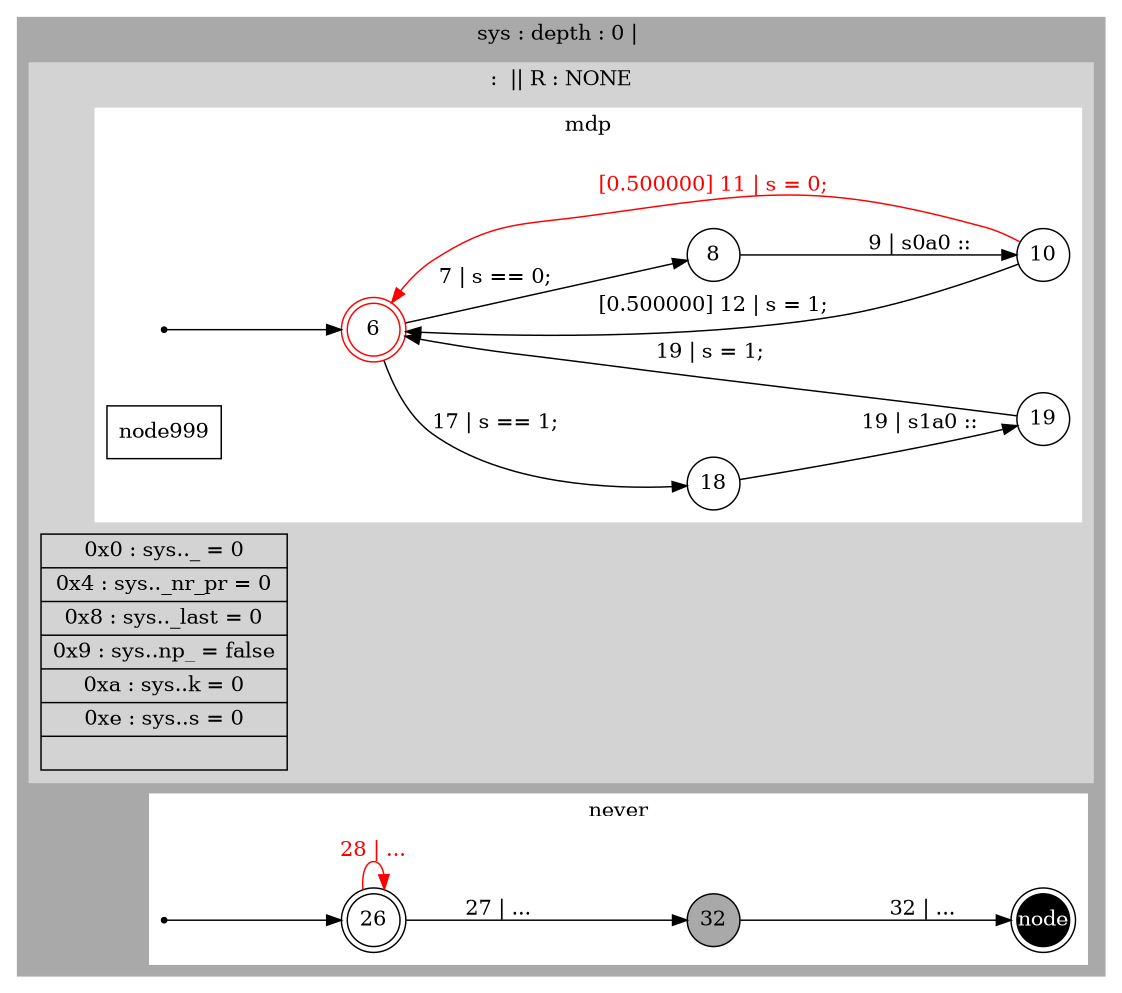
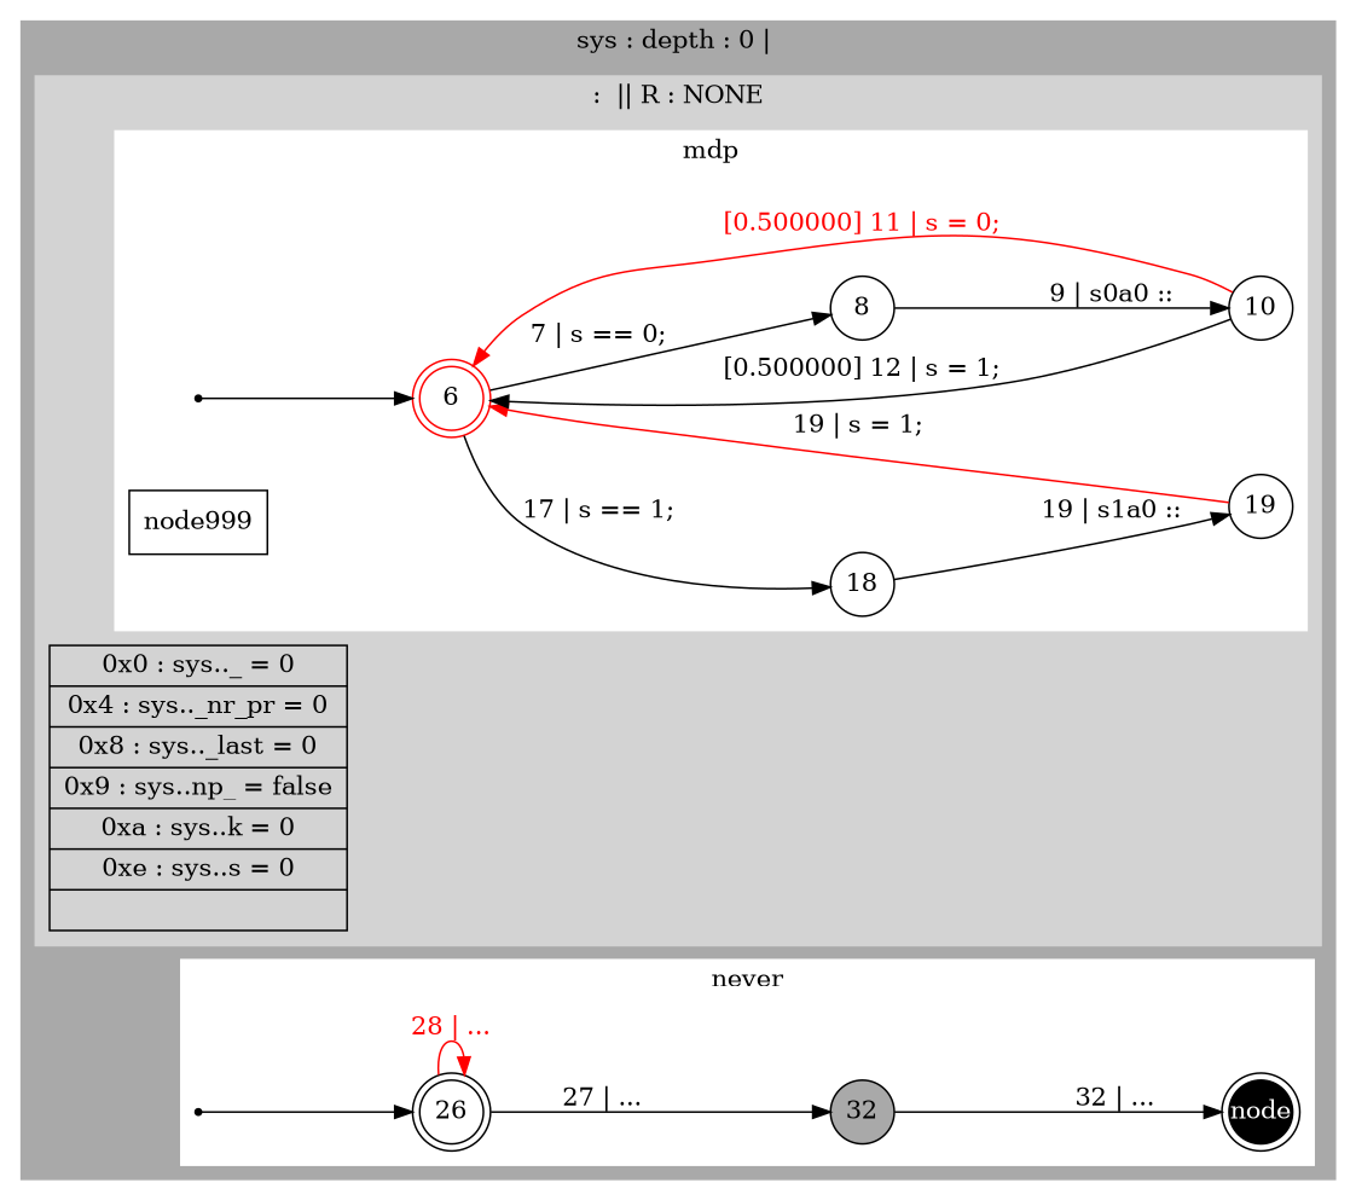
  digraph {
    rankdir=LR
    node [fixedsize=true shape=circle]
    n1 [color=red label=6 shape=doublecircle]
    n2 [label=18]
    n3 [label=8]
    s94073979703271 [shape=point fixedsize=""]
    node999 [shape=record fixedsize=""]
    n6 [label=19]
    n7 [label=10]
    n8 [label="0x0   :   sys.._                  = 0\n | 0x4   :   sys.._nr_pr             = 0\n | 0x8   :   sys.._last              = 0\n | 0x9   :   sys..np_                = false\n | 0xa   :   sys..k                  = 0\n | 0xe   :   sys..s                  = 0\n | " shape=record fixedsize=""]
    n9 [color=black label=26 shape=doublecircle]
    n10 [fillcolor=darkgrey label=32 style=filled]
    s94073979743520 [shape=point fixedsize=""]
    n12 [fillcolor=black fontcolor=white label="node" shape=doublecircle style=filled]
    subgraph cluster_1 {
      color=darkgrey
      label=" sys : depth : 0 |  "
      style=filled
      subgraph cluster_2 {
        color=lightgrey
        label="  :  || R : NONE  "
        style=filled
        n8
        subgraph cluster_3 {
          color=white
          label=mdp
          style=filled
          n1
          n2
          n3
          s94073979703271
          node999
          n6
          n7
        }
      }
      subgraph cluster_4 {
        color=white
        label=" never "
        style=filled
        n9
        n10
        s94073979743520
        n12
      }
    }
    n1 -> n2 [label="17 | s == 1; "]
    n1 -> n3 [label="7 | s == 0; "]
    n2 -> n6 [label="19 | s1a0 :: "]
    n3 -> n7 [label="9 | s0a0 :: "]
    s94073979703271 -> n1
-   n6 -> n1 [label="19 | s = 1; "]
+   n6 -> n1 [label="19 | s = 1; " color=red]
    n7 -> n1 [color=red fontcolor=red label=" [0.500000] 11 | s = 0; "]
    n7 -> n1 [label=" [0.500000] 12 | s = 1; "]
    n9 -> n9 [color=red fontcolor=red label="28 | ..."]
    n9 -> n10 [label="27 | ..."]
    n10 -> n12 [label="32 | ..."]
    s94073979743520 -> n9
  }
